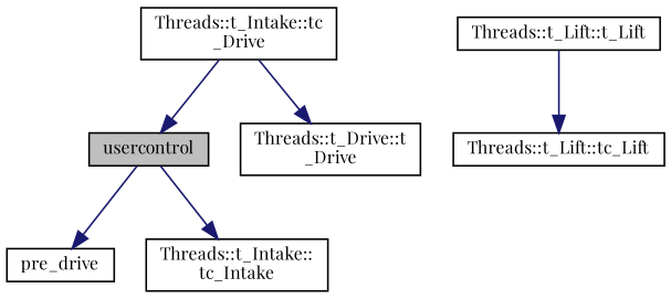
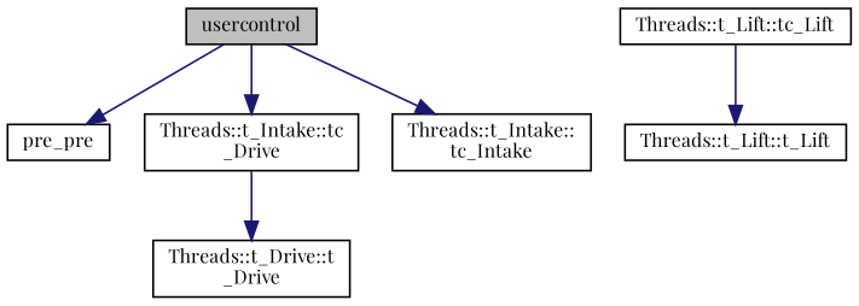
  digraph {
    fontname="Playfair Display"
    rankdir=TB
    node [color=black fillcolor=white fontname="Playfair Display" fontsize=10 shape=record style=filled]
    edge [color=midnightblue fontname="Playfair Display" fontsize=10 labelfontname=Helvetica labelfontsize=10 style=solid]
    n1 [fillcolor=grey75 fontcolor=black height=0.2 label=usercontrol width=0.4]
-   n2 [height=0.2 label=pre_drive width=0.4]
+   n2 [height=0.2 label=pre_pre width=0.4]
    n3 [height=0.2 label="Threads::t_Intake::tc\l_Drive" width=0.4]
    n4 [height=0.2 label="Threads::t_Intake::\ltc_Intake" width=0.4]
    n5 [height=0.2 label="Threads::t_Drive::t\l_Drive" width=0.4]
    n6 [height=0.2 label="Threads::t_Lift::tc_Lift" width=0.4]
    n7 [height=0.2 label="Threads::t_Lift::t_Lift" width=0.4]
    n1 -> n2
-   n3 -> n1
+   n1 -> n3
    n1 -> n4
    n3 -> n5
-   n7 -> n6
+   n6 -> n7
  }
